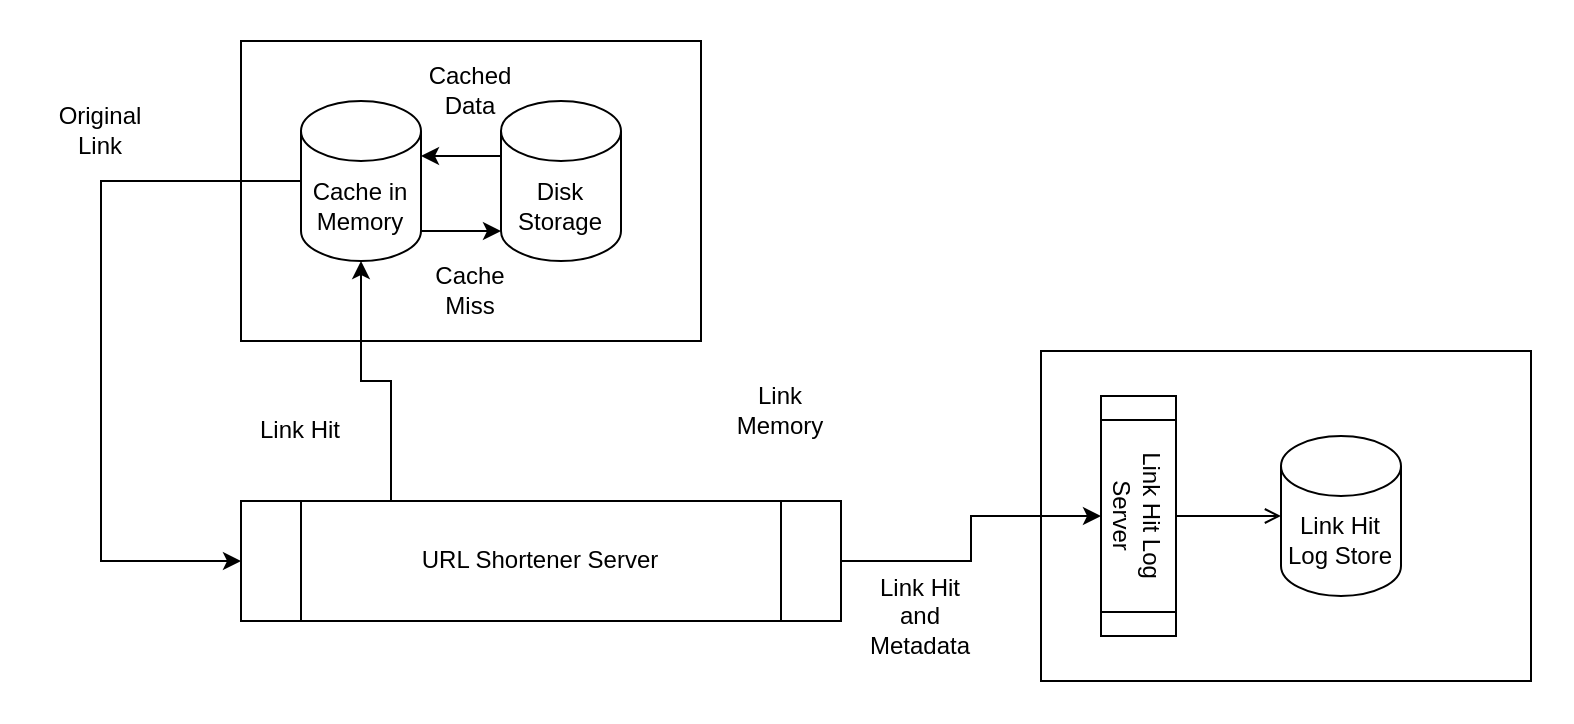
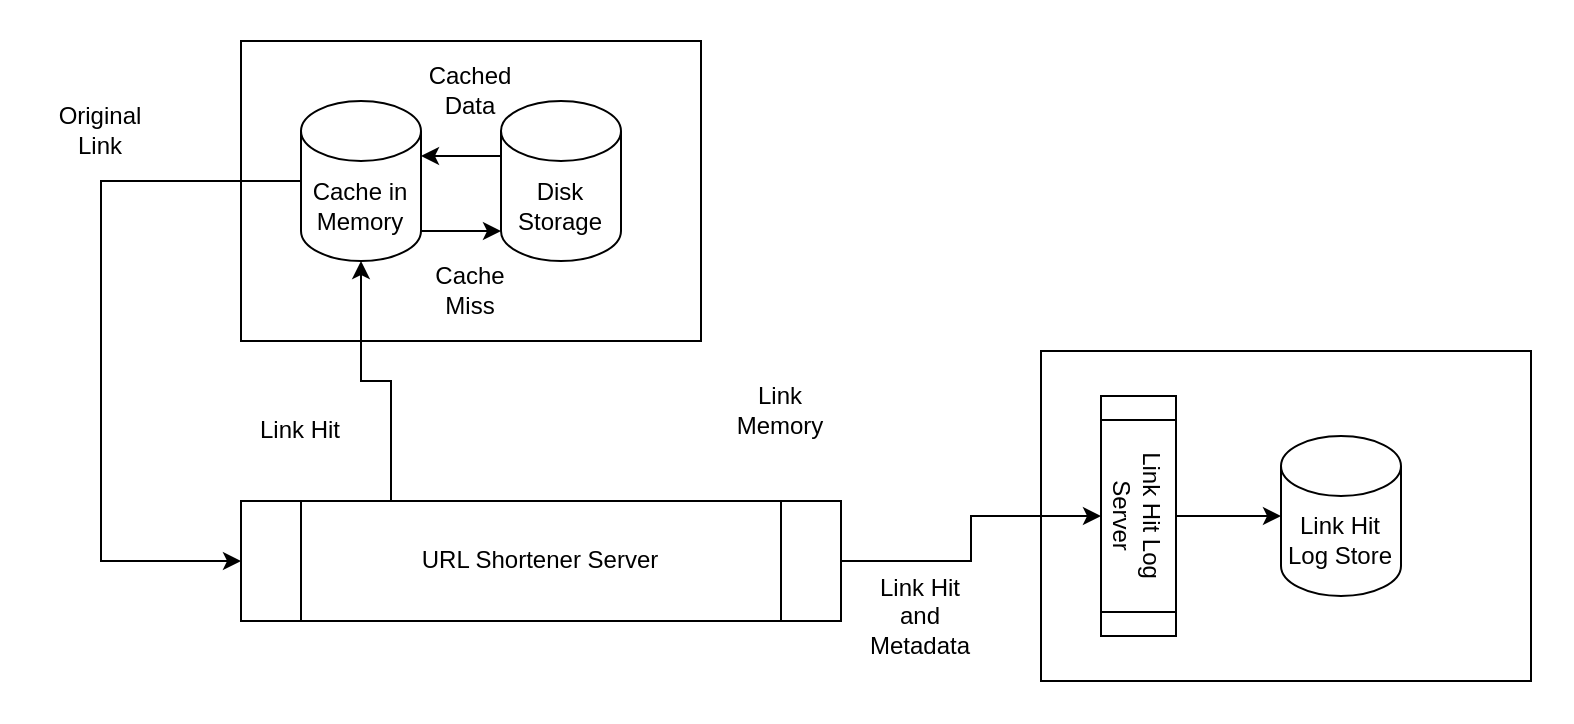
  <mxCell id="0" />
  <mxCell id="1" parent="0" />
  <mxCell id="2" value="" style="rounded=0;whiteSpace=wrap;html=1;" parent="1" vertex="1"><mxGeometry x="520" y="175" width="245" height="165" as="geometry" /></mxCell>
  <mxCell id="3" value="" style="rounded=0;whiteSpace=wrap;html=1;" parent="1" vertex="1"><mxGeometry x="120" y="20" width="230" height="150" as="geometry" /></mxCell>
  <mxCell id="4" style="edgeStyle=orthogonalEdgeStyle;rounded=0;orthogonalLoop=1;jettySize=auto;html=1;exitX=1;exitY=1;exitDx=0;exitDy=-15;exitPerimeter=0;entryX=0;entryY=1;entryDx=0;entryDy=-15;entryPerimeter=0;" parent="1" source="6" target="8" edge="1"><mxGeometry relative="1" as="geometry" /></mxCell>
  <mxCell id="5" style="edgeStyle=orthogonalEdgeStyle;rounded=0;orthogonalLoop=1;jettySize=auto;html=1;exitX=0;exitY=0.5;exitDx=0;exitDy=0;exitPerimeter=0;entryX=0;entryY=0.5;entryDx=0;entryDy=0;" parent="1" source="6" target="13" edge="1"><mxGeometry relative="1" as="geometry"><Array as="points"><mxPoint x="50" y="90" /><mxPoint x="50" y="280" /></Array></mxGeometry></mxCell>
  <mxCell id="6" value="Cache in Memory" style="shape=cylinder3;whiteSpace=wrap;html=1;boundedLbl=1;backgroundOutline=1;size=15;" parent="1" vertex="1"><mxGeometry x="150" y="50" width="60" height="80" as="geometry" /></mxCell>
  <mxCell id="7" style="edgeStyle=orthogonalEdgeStyle;rounded=0;orthogonalLoop=1;jettySize=auto;html=1;exitX=0;exitY=0;exitDx=0;exitDy=27.5;exitPerimeter=0;entryX=1;entryY=0;entryDx=0;entryDy=27.5;entryPerimeter=0;" parent="1" source="8" target="6" edge="1"><mxGeometry relative="1" as="geometry" /></mxCell>
  <mxCell id="8" value="Disk Storage" style="shape=cylinder3;whiteSpace=wrap;html=1;boundedLbl=1;backgroundOutline=1;size=15;" parent="1" vertex="1"><mxGeometry x="250" y="50" width="60" height="80" as="geometry" /></mxCell>
  <mxCell id="9" value="Cache Miss" style="text;html=1;strokeColor=none;fillColor=none;align=center;verticalAlign=middle;whiteSpace=wrap;rounded=0;" parent="1" vertex="1"><mxGeometry x="205" y="130" width="60" height="30" as="geometry" /></mxCell>
  <mxCell id="10" value="Cached Data" style="text;html=1;strokeColor=none;fillColor=none;align=center;verticalAlign=middle;whiteSpace=wrap;rounded=0;" parent="1" vertex="1"><mxGeometry x="205" y="30" width="60" height="30" as="geometry" /></mxCell>
  <mxCell id="11" style="edgeStyle=orthogonalEdgeStyle;rounded=0;orthogonalLoop=1;jettySize=auto;html=1;exitX=0.25;exitY=0;exitDx=0;exitDy=0;entryX=0.5;entryY=1;entryDx=0;entryDy=0;entryPerimeter=0;" parent="1" source="13" target="6" edge="1"><mxGeometry relative="1" as="geometry" /></mxCell>
  <mxCell id="12" style="edgeStyle=orthogonalEdgeStyle;rounded=0;orthogonalLoop=1;jettySize=auto;html=1;exitX=1;exitY=0.5;exitDx=0;exitDy=0;entryX=0.5;entryY=1;entryDx=0;entryDy=0;" parent="1" source="13" target="20" edge="1"><mxGeometry relative="1" as="geometry" /></mxCell>
  <mxCell id="13" value="URL Shortener Server" style="shape=process;whiteSpace=wrap;html=1;backgroundOutline=1;" parent="1" vertex="1"><mxGeometry x="120" y="250" width="300" height="60" as="geometry" /></mxCell>
  <mxCell id="14" value="Link Memory" style="text;html=1;strokeColor=none;fillColor=none;align=center;verticalAlign=middle;whiteSpace=wrap;rounded=0;" parent="1" vertex="1"><mxGeometry x="360" y="190" width="60" height="30" as="geometry" /></mxCell>
  <mxCell id="15" value="Link Hit" style="text;html=1;strokeColor=none;fillColor=none;align=center;verticalAlign=middle;whiteSpace=wrap;rounded=0;" parent="1" vertex="1"><mxGeometry x="120" y="200" width="60" height="30" as="geometry" /></mxCell>
  <mxCell id="16" value="Link Hit Log Store" style="shape=cylinder3;whiteSpace=wrap;html=1;boundedLbl=1;backgroundOutline=1;size=15;" parent="1" vertex="1"><mxGeometry x="640" y="217.5" width="60" height="80" as="geometry" /></mxCell>
  <mxCell id="17" value="Original Link" style="text;html=1;strokeColor=none;fillColor=none;align=center;verticalAlign=middle;whiteSpace=wrap;rounded=0;" parent="1" vertex="1"><mxGeometry x="20" y="50" width="60" height="30" as="geometry" /></mxCell>
  <mxCell id="18" value="&lt;div&gt;Link Hit and Metadata&lt;/div&gt;&lt;div&gt;&lt;br&gt;&lt;/div&gt;" style="text;html=1;strokeColor=none;fillColor=none;align=center;verticalAlign=middle;whiteSpace=wrap;rounded=0;" parent="1" vertex="1"><mxGeometry x="430" y="300" width="60" height="30" as="geometry" /></mxCell>
- <mxCell id="19" style="edgeStyle=orthogonalEdgeStyle;rounded=0;orthogonalLoop=1;jettySize=auto;html=1;exitX=0.5;exitY=0;exitDx=0;exitDy=0;entryX=0;entryY=0.5;entryDx=0;entryDy=0;entryPerimeter=0;endArrow=open;" parent="1" source="20" target="16" edge="1"><mxGeometry relative="1" as="geometry" /></mxCell>
+ <mxCell id="19" style="edgeStyle=orthogonalEdgeStyle;rounded=0;orthogonalLoop=1;jettySize=auto;html=1;exitX=0.5;exitY=0;exitDx=0;exitDy=0;entryX=0;entryY=0.5;entryDx=0;entryDy=0;entryPerimeter=0;" parent="1" source="20" target="16" edge="1"><mxGeometry relative="1" as="geometry" /></mxCell>
  <mxCell id="20" value="Link Hit Log Server" style="shape=process;whiteSpace=wrap;html=1;backgroundOutline=1;rotation=90;" parent="1" vertex="1"><mxGeometry x="508.75" y="238.75" width="120" height="37.5" as="geometry" /></mxCell>
